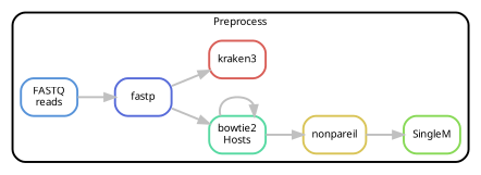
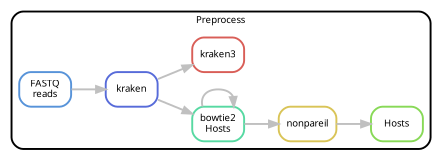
  digraph {
    bgcolor=white
    compound=true
    rankdir=LR
    node [fontname=sans fontsize=10 penwidth=2 shape=box style=rounded]
    edge [color=grey penwidth=2]
    n1 [color="0.59 0.6 0.85" label="FASTQ\nreads"]
-   n2 [color="0.64 0.6 0.85" label=fastp]
+   n2 [color="0.64 0.6 0.85" label=kraken]
    n3 [color="0.43 0.6 0.85" label="bowtie2\nHosts"]
    n4 [color="0.14 0.6 0.85" label=nonpareil]
-   n5 [color="0.27 0.6 0.85" label=SingleM]
+   n5 [color="0.27 0.6 0.85" label=Hosts]
    n6 [color="0.01 0.6 0.85" label=kraken3]
    subgraph cluster_1 {
      fontname=sans
      fontsize=10
      label=Preprocess
      penwidth=2
      shape=box
      style=rounded
      n1
      n2
      n3
      n4
      n5
      n6
    }
    n1 -> n2
    n2 -> n3
    n2 -> n6
    n3 -> n3
    n3 -> n4
    n4 -> n5
  }
